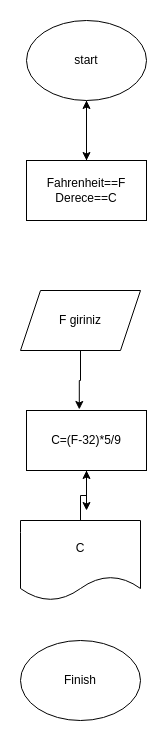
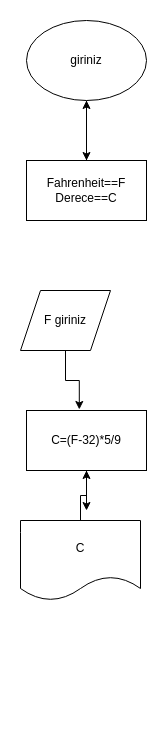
  <mxCell id="0" />
  <mxCell id="1" parent="0" />
  <mxCell id="2" style="edgeStyle=orthogonalEdgeStyle;rounded=0;orthogonalLoop=1;jettySize=auto;html=1;" edge="1" parent="1" source="3"><mxGeometry relative="1" as="geometry"><mxPoint x="86" y="160" as="targetPoint" /></mxGeometry></mxCell>
- <mxCell id="3" value="start" style="ellipse;whiteSpace=wrap;html=1;" vertex="1" parent="1"><mxGeometry x="26" y="20" width="120" height="80" as="geometry" /></mxCell>
+ <mxCell id="3" value="giriniz" style="ellipse;whiteSpace=wrap;html=1;" vertex="1" parent="1"><mxGeometry x="26" y="20" width="120" height="80" as="geometry" /></mxCell>
  <mxCell id="4" value="Fahrenheit==F&lt;br&gt;Derece==C" style="rounded=0;whiteSpace=wrap;html=1;" vertex="1" parent="1"><mxGeometry x="26" y="160" width="120" height="60" as="geometry" /></mxCell>
- <mxCell id="5" value="F giriniz" style="shape=parallelogram;perimeter=parallelogramPerimeter;whiteSpace=wrap;html=1;fixedSize=1;" vertex="1" parent="1"><mxGeometry x="20" y="290" width="120" height="60" as="geometry" /></mxCell>
+ <mxCell id="5" value="F giriniz" style="shape=parallelogram;perimeter=parallelogramPerimeter;whiteSpace=wrap;html=1;fixedSize=1;" vertex="1" parent="1"><mxGeometry x="20" y="290" width="90" height="60" as="geometry" /></mxCell>
  <mxCell id="6" style="edgeStyle=orthogonalEdgeStyle;rounded=0;orthogonalLoop=1;jettySize=auto;html=1;" edge="1" parent="1" source="4" target="3"><mxGeometry relative="1" as="geometry" /></mxCell>
  <mxCell id="7" style="edgeStyle=orthogonalEdgeStyle;rounded=0;orthogonalLoop=1;jettySize=auto;html=1;" edge="1" parent="1" source="8"><mxGeometry relative="1" as="geometry"><mxPoint x="86" y="510" as="targetPoint" /></mxGeometry></mxCell>
  <mxCell id="8" value="C=(F-32)*5/9" style="rounded=0;whiteSpace=wrap;html=1;" vertex="1" parent="1"><mxGeometry x="26" y="410" width="120" height="60" as="geometry" /></mxCell>
  <mxCell id="9" style="edgeStyle=orthogonalEdgeStyle;rounded=0;orthogonalLoop=1;jettySize=auto;html=1;entryX=0.44;entryY=-0.017;entryDx=0;entryDy=0;entryPerimeter=0;" edge="1" parent="1" source="5" target="8"><mxGeometry relative="1" as="geometry" /></mxCell>
  <mxCell id="10" style="edgeStyle=orthogonalEdgeStyle;rounded=0;orthogonalLoop=1;jettySize=auto;html=1;" edge="1" parent="1" source="11" target="8"><mxGeometry relative="1" as="geometry" /></mxCell>
  <mxCell id="11" value="C" style="shape=document;whiteSpace=wrap;html=1;boundedLbl=1;" vertex="1" parent="1"><mxGeometry x="20" y="520" width="120" height="80" as="geometry" /></mxCell>
- <mxCell id="12" value="Finish" style="ellipse;whiteSpace=wrap;html=1;" vertex="1" parent="1"><mxGeometry x="20" y="640" width="120" height="80" as="geometry" /></mxCell>
